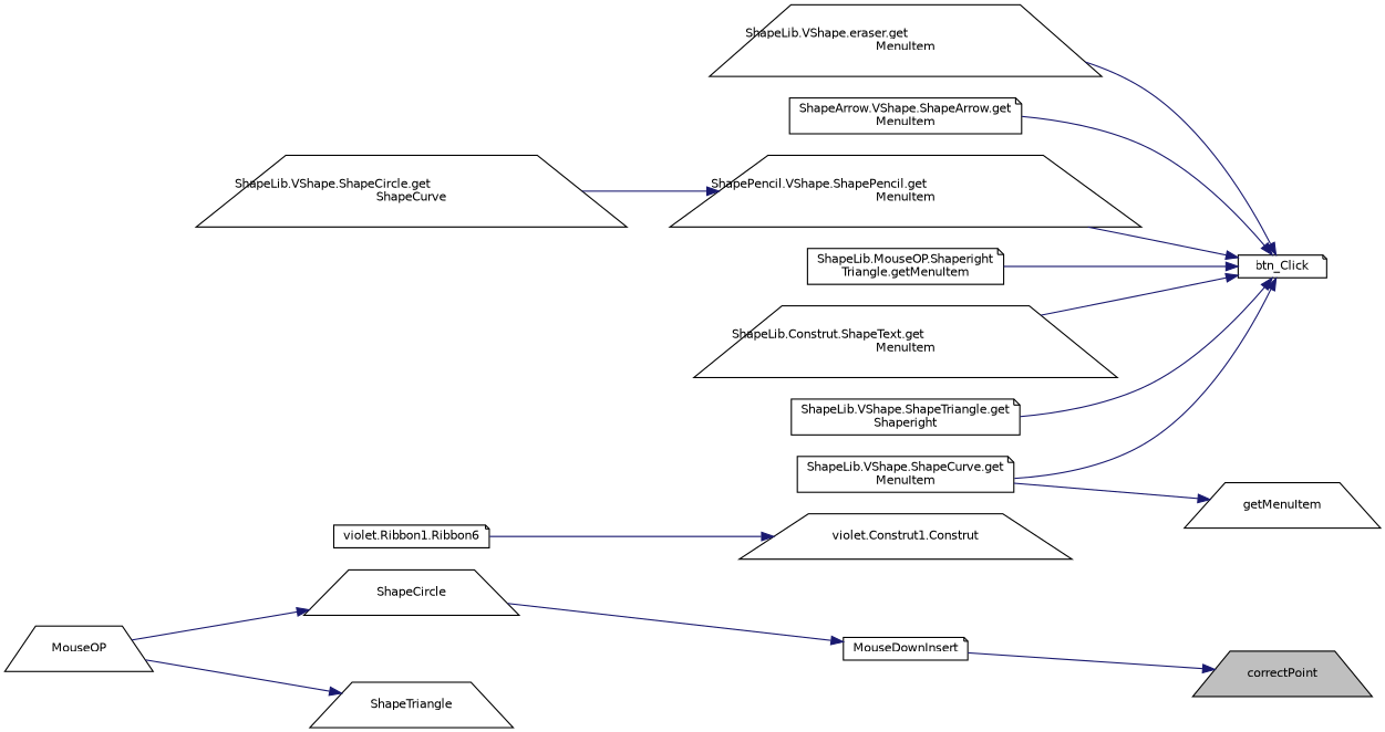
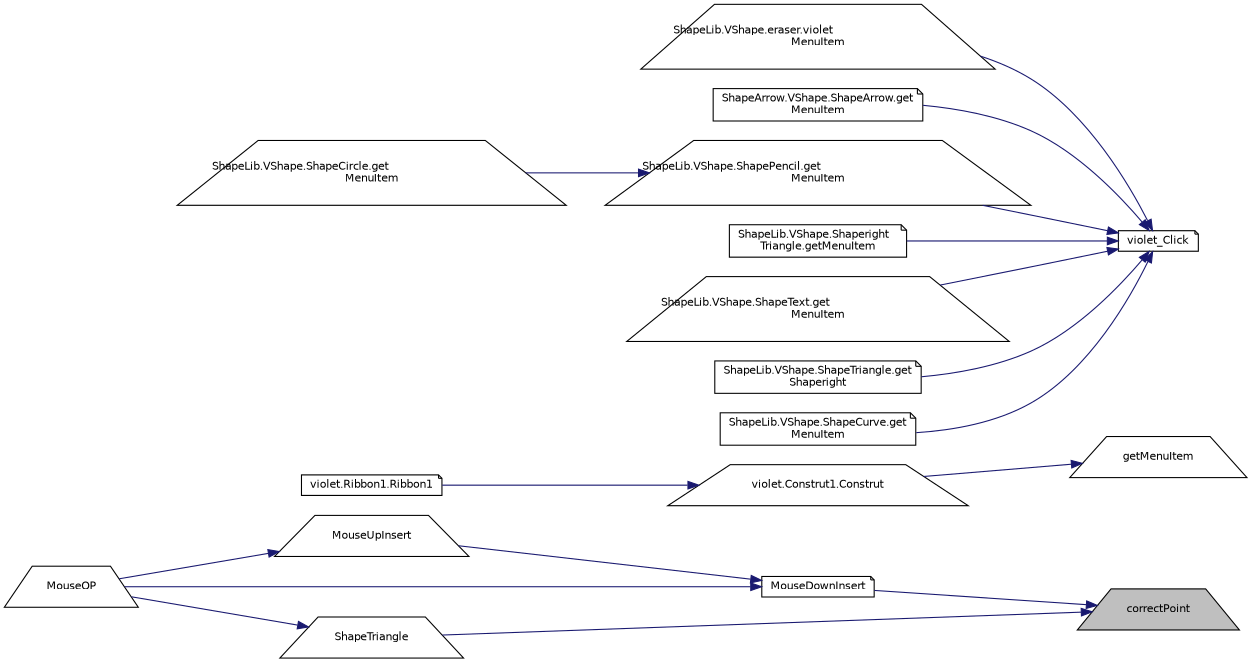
  digraph {
    rankdir=RL
    node [color=black fillcolor=white fontname=Helvetica fontsize=10 shape=trapezium style=filled]
    edge [color=midnightblue dir=back fontname=Helvetica fontsize=10 labelfontname=Helvetica labelfontsize=10 style=solid]
    n1 [fillcolor=grey75 fontcolor=black height=0.2 label=correctPoint width=0.4]
    n2 [height=0.2 label=MouseDownInsert shape=note width=0.4]
    n3 [height=0.2 label=ShapeTriangle width=0.4]
-   n4 [height=0.2 label=ShapeCircle width=0.4]
+   n4 [height=0.2 label=MouseUpInsert width=0.4]
    n5 [height=0.2 label=MouseOP width=0.4]
-   n6 [height=0.2 label=btn_Click shape=note width=0.4]
-   n7 [height=0.2 label="ShapeLib.VShape.eraser.get\lMenuItem" width=0.4]
+   n6 [height=0.2 label=violet_Click shape=note width=0.4]
+   n7 [height=0.2 label="ShapeLib.VShape.eraser.violet\lMenuItem" width=0.4]
    n8 [height=0.2 label="ShapeArrow.VShape.ShapeArrow.get\lMenuItem" shape=note width=0.4]
    n9 [height=0.2 label="ShapeLib.VShape.ShapeCurve.get\lMenuItem" shape=note width=0.4]
-   n10 [height=0.2 label="ShapePencil.VShape.ShapePencil.get\lMenuItem" width=0.4]
-   n11 [height=0.2 label="ShapeLib.MouseOP.Shaperight\lTriangle.getMenuItem" shape=note width=0.4]
-   n12 [height=0.2 label="ShapeLib.Construt.ShapeText.get\lMenuItem" width=0.4]
+   n10 [height=0.2 label="ShapeLib.VShape.ShapePencil.get\lMenuItem" width=0.4]
+   n11 [height=0.2 label="ShapeLib.VShape.Shaperight\lTriangle.getMenuItem" shape=note width=0.4]
+   n12 [height=0.2 label="ShapeLib.VShape.ShapeText.get\lMenuItem" width=0.4]
    n13 [height=0.2 label="ShapeLib.VShape.ShapeTriangle.get\lShaperight" shape=note width=0.4]
-   n14 [height=0.2 label="ShapeLib.VShape.ShapeCircle.get\lShapeCurve" width=0.4]
+   n14 [height=0.2 label="ShapeLib.VShape.ShapeCircle.get\lMenuItem" width=0.4]
    n15 [height=0.2 label=getMenuItem width=0.4]
    n16 [height=0.2 label="violet.Construt1.Construt" width=0.4]
-   n17 [height=0.2 label="violet.Ribbon1.Ribbon6" shape=note width=0.4]
+   n17 [height=0.2 label="violet.Ribbon1.Ribbon1" shape=note width=0.4]
    n1 -> n2
+   n1 -> n3
    n2 -> n4
+   n2 -> n5
    n3 -> n5
    n4 -> n5
    n6 -> n7
    n6 -> n8
    n6 -> n9
    n6 -> n10
    n6 -> n11
    n6 -> n12
    n6 -> n13
    n10 -> n14
-   n15 -> n9
+   n15 -> n16
    n16 -> n17
  }
